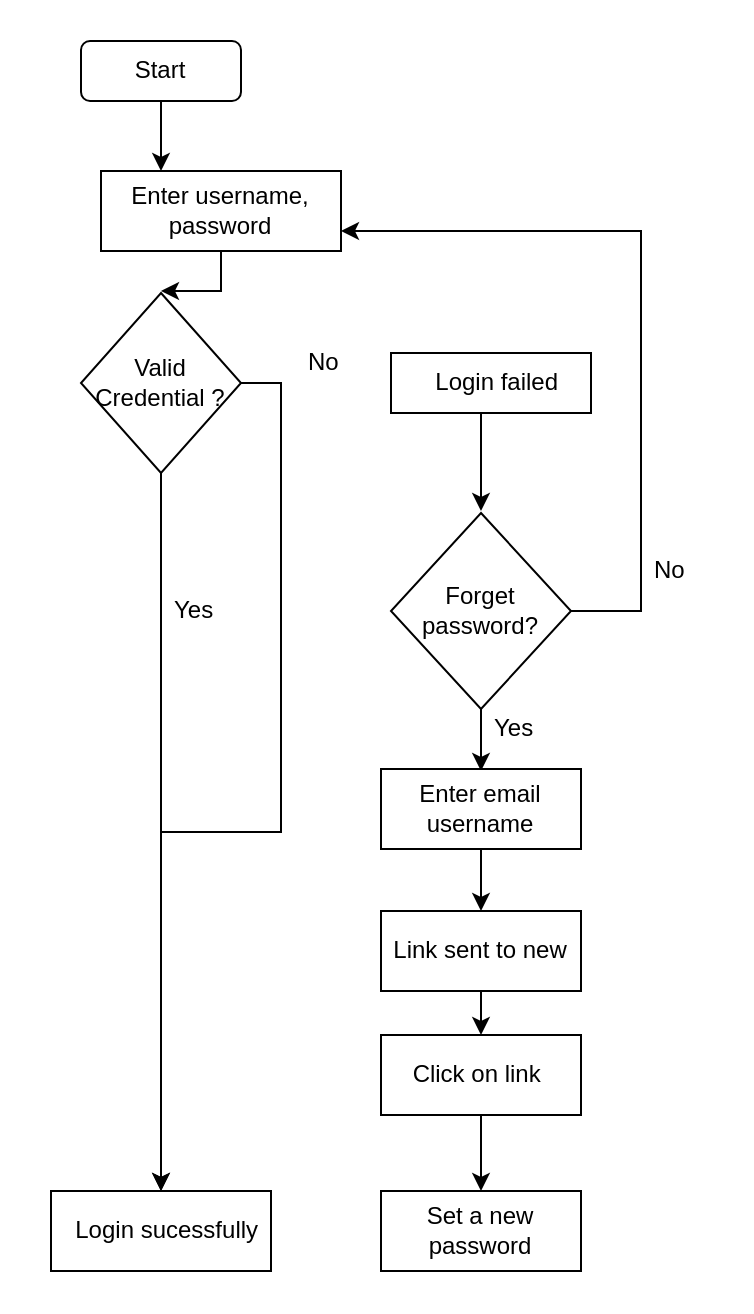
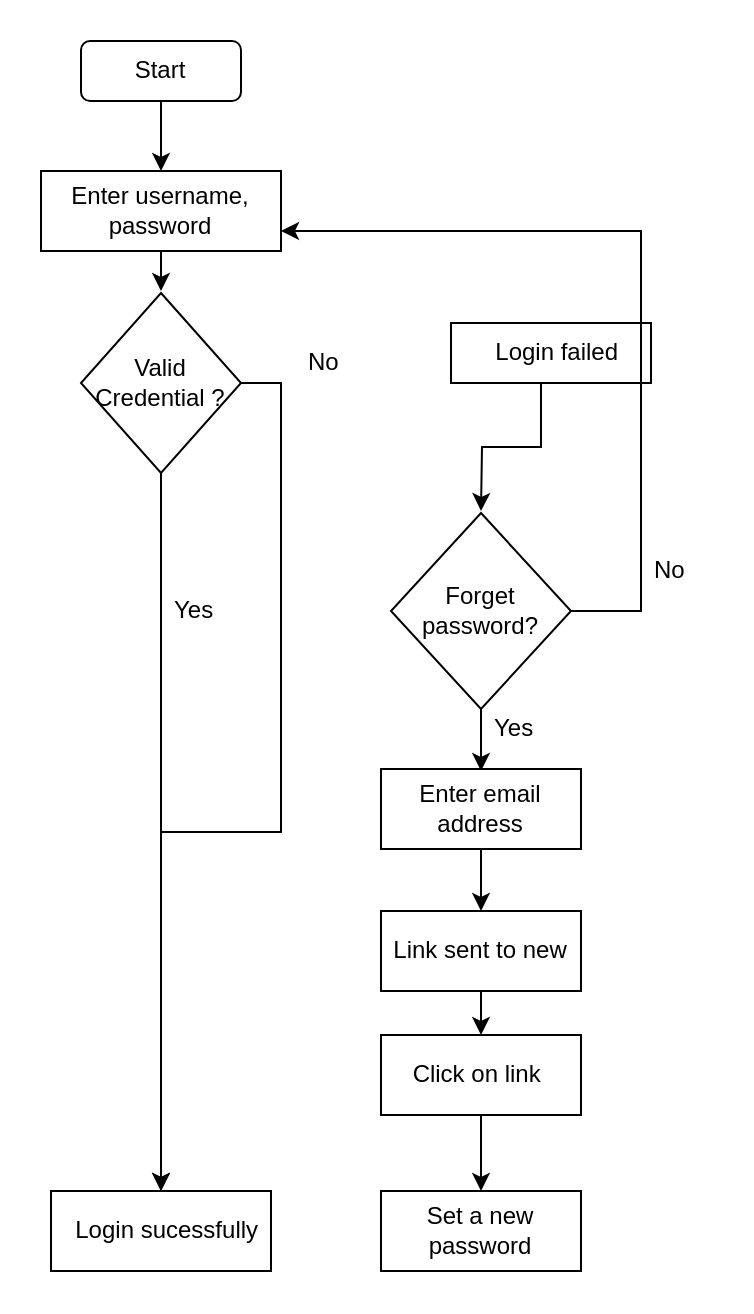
  <mxCell id="0" />
  <mxCell id="1" parent="0" />
  <mxCell id="2" style="edgeStyle=orthogonalEdgeStyle;rounded=0;orthogonalLoop=1;jettySize=auto;html=1;exitX=0.5;exitY=1;exitDx=0;exitDy=0;" parent="1" source="3" target="5" edge="1"><mxGeometry relative="1" as="geometry"><mxPoint x="80" y="75" as="targetPoint" /><Array as="points"><mxPoint x="80" y="85" /><mxPoint x="80" y="85" /></Array></mxGeometry></mxCell>
  <mxCell id="3" value="Start" style="rounded=1;whiteSpace=wrap;html=1;" parent="1" vertex="1"><mxGeometry x="40" y="20" width="80" height="30" as="geometry" /></mxCell>
  <mxCell id="4" style="edgeStyle=orthogonalEdgeStyle;rounded=0;orthogonalLoop=1;jettySize=auto;html=1;exitX=0.5;exitY=1;exitDx=0;exitDy=0;" parent="1" source="5" edge="1"><mxGeometry relative="1" as="geometry"><mxPoint x="80" y="145" as="targetPoint" /><Array as="points"><mxPoint x="80" y="145" /><mxPoint x="80" y="145" /></Array></mxGeometry></mxCell>
- <mxCell id="5" value="Enter username, password" style="rounded=0;whiteSpace=wrap;html=1;" parent="1" vertex="1"><mxGeometry x="50" y="85" width="120" height="40" as="geometry" /></mxCell>
+ <mxCell id="5" value="Enter username, password" style="rounded=0;whiteSpace=wrap;html=1;" parent="1" vertex="1"><mxGeometry x="20" y="85" width="120" height="40" as="geometry" /></mxCell>
  <mxCell id="6" style="edgeStyle=orthogonalEdgeStyle;rounded=0;orthogonalLoop=1;jettySize=auto;html=1;exitX=0.5;exitY=1;exitDx=0;exitDy=0;" parent="1" source="8" edge="1"><mxGeometry relative="1" as="geometry"><mxPoint x="80" y="595" as="targetPoint" /></mxGeometry></mxCell>
  <mxCell id="7" style="edgeStyle=orthogonalEdgeStyle;rounded=0;orthogonalLoop=1;jettySize=auto;html=1;exitX=1;exitY=0.5;exitDx=0;exitDy=0;" parent="1" source="8" target="9" edge="1"><mxGeometry relative="1" as="geometry" /></mxCell>
  <mxCell id="8" value="Valid Credential ?" style="rhombus;whiteSpace=wrap;html=1;" parent="1" vertex="1"><mxGeometry x="40" y="146" width="80" height="90" as="geometry" /></mxCell>
  <mxCell id="9" value="&amp;nbsp; Login sucessfully" style="rounded=0;whiteSpace=wrap;html=1;" parent="1" vertex="1"><mxGeometry x="25" y="595" width="110" height="40" as="geometry" /></mxCell>
  <mxCell id="10" value="Yes" style="text;html=1;resizable=0;points=[];autosize=1;align=left;verticalAlign=top;spacingTop=-4;" parent="1" vertex="1"><mxGeometry x="85" y="295" width="40" height="20" as="geometry" /></mxCell>
  <mxCell id="11" style="edgeStyle=orthogonalEdgeStyle;rounded=0;orthogonalLoop=1;jettySize=auto;html=1;exitX=0.45;exitY=1;exitDx=0;exitDy=0;exitPerimeter=0;" parent="1" source="12" edge="1"><mxGeometry relative="1" as="geometry"><mxPoint x="240" y="255" as="targetPoint" /></mxGeometry></mxCell>
- <mxCell id="12" value="&amp;nbsp; &amp;nbsp;Login failed&amp;nbsp;" style="rounded=0;whiteSpace=wrap;html=1;" parent="1" vertex="1"><mxGeometry x="195" y="176" width="100" height="30" as="geometry" /></mxCell>
+ <mxCell id="12" value="&amp;nbsp; &amp;nbsp;Login failed&amp;nbsp;" style="rounded=0;whiteSpace=wrap;html=1;" parent="1" vertex="1"><mxGeometry x="225" y="161" width="100" height="30" as="geometry" /></mxCell>
  <mxCell id="13" value="No" style="text;html=1;resizable=0;points=[];autosize=1;align=left;verticalAlign=top;spacingTop=-4;" parent="1" vertex="1"><mxGeometry x="152" y="171" width="30" height="20" as="geometry" /></mxCell>
  <mxCell id="14" value="" style="edgeStyle=orthogonalEdgeStyle;rounded=0;orthogonalLoop=1;jettySize=auto;html=1;" parent="1" source="16" edge="1"><mxGeometry relative="1" as="geometry"><mxPoint x="240" y="385" as="targetPoint" /></mxGeometry></mxCell>
  <mxCell id="15" style="edgeStyle=orthogonalEdgeStyle;rounded=0;orthogonalLoop=1;jettySize=auto;html=1;exitX=1;exitY=0.5;exitDx=0;exitDy=0;entryX=1;entryY=0.75;entryDx=0;entryDy=0;" edge="1" parent="1" source="16" target="5"><mxGeometry relative="1" as="geometry"><mxPoint x="440" y="235" as="targetPoint" /><Array as="points"><mxPoint x="320" y="305" /><mxPoint x="320" y="115" /></Array></mxGeometry></mxCell>
  <mxCell id="16" value="Forget password?" style="rhombus;whiteSpace=wrap;html=1;" parent="1" vertex="1"><mxGeometry x="195" y="256" width="90" height="98" as="geometry" /></mxCell>
  <mxCell id="17" value="No" style="text;html=1;resizable=0;points=[];autosize=1;align=left;verticalAlign=top;spacingTop=-4;" vertex="1" parent="1"><mxGeometry x="325" y="275" width="30" height="20" as="geometry" /></mxCell>
  <mxCell id="18" value="Yes" style="text;html=1;resizable=0;points=[];autosize=1;align=left;verticalAlign=top;spacingTop=-4;" vertex="1" parent="1"><mxGeometry x="245" y="354" width="40" height="20" as="geometry" /></mxCell>
  <mxCell id="19" style="edgeStyle=orthogonalEdgeStyle;rounded=0;orthogonalLoop=1;jettySize=auto;html=1;exitX=0.5;exitY=1;exitDx=0;exitDy=0;entryX=0.5;entryY=0;entryDx=0;entryDy=0;" edge="1" parent="1" source="20" target="22"><mxGeometry relative="1" as="geometry" /></mxCell>
- <mxCell id="20" value="Enter email username" style="rounded=0;whiteSpace=wrap;html=1;" vertex="1" parent="1"><mxGeometry x="190" y="384" width="100" height="40" as="geometry" /></mxCell>
+ <mxCell id="20" value="Enter email address" style="rounded=0;whiteSpace=wrap;html=1;" vertex="1" parent="1"><mxGeometry x="190" y="384" width="100" height="40" as="geometry" /></mxCell>
  <mxCell id="21" style="edgeStyle=orthogonalEdgeStyle;rounded=0;orthogonalLoop=1;jettySize=auto;html=1;exitX=0.5;exitY=1;exitDx=0;exitDy=0;entryX=0.5;entryY=0;entryDx=0;entryDy=0;" edge="1" parent="1" source="22" target="24"><mxGeometry relative="1" as="geometry" /></mxCell>
  <mxCell id="22" value="Link sent to new" style="rounded=0;whiteSpace=wrap;html=1;" vertex="1" parent="1"><mxGeometry x="190" y="455" width="100" height="40" as="geometry" /></mxCell>
  <mxCell id="23" style="edgeStyle=orthogonalEdgeStyle;rounded=0;orthogonalLoop=1;jettySize=auto;html=1;exitX=0.5;exitY=1;exitDx=0;exitDy=0;entryX=0.5;entryY=0;entryDx=0;entryDy=0;" edge="1" parent="1" source="24" target="25"><mxGeometry relative="1" as="geometry" /></mxCell>
  <mxCell id="24" value="Click on link&amp;nbsp;" style="rounded=0;whiteSpace=wrap;html=1;" vertex="1" parent="1"><mxGeometry x="190" y="517" width="100" height="40" as="geometry" /></mxCell>
  <mxCell id="25" value="Set a new password" style="rounded=0;whiteSpace=wrap;html=1;" vertex="1" parent="1"><mxGeometry x="190" y="595" width="100" height="40" as="geometry" /></mxCell>
